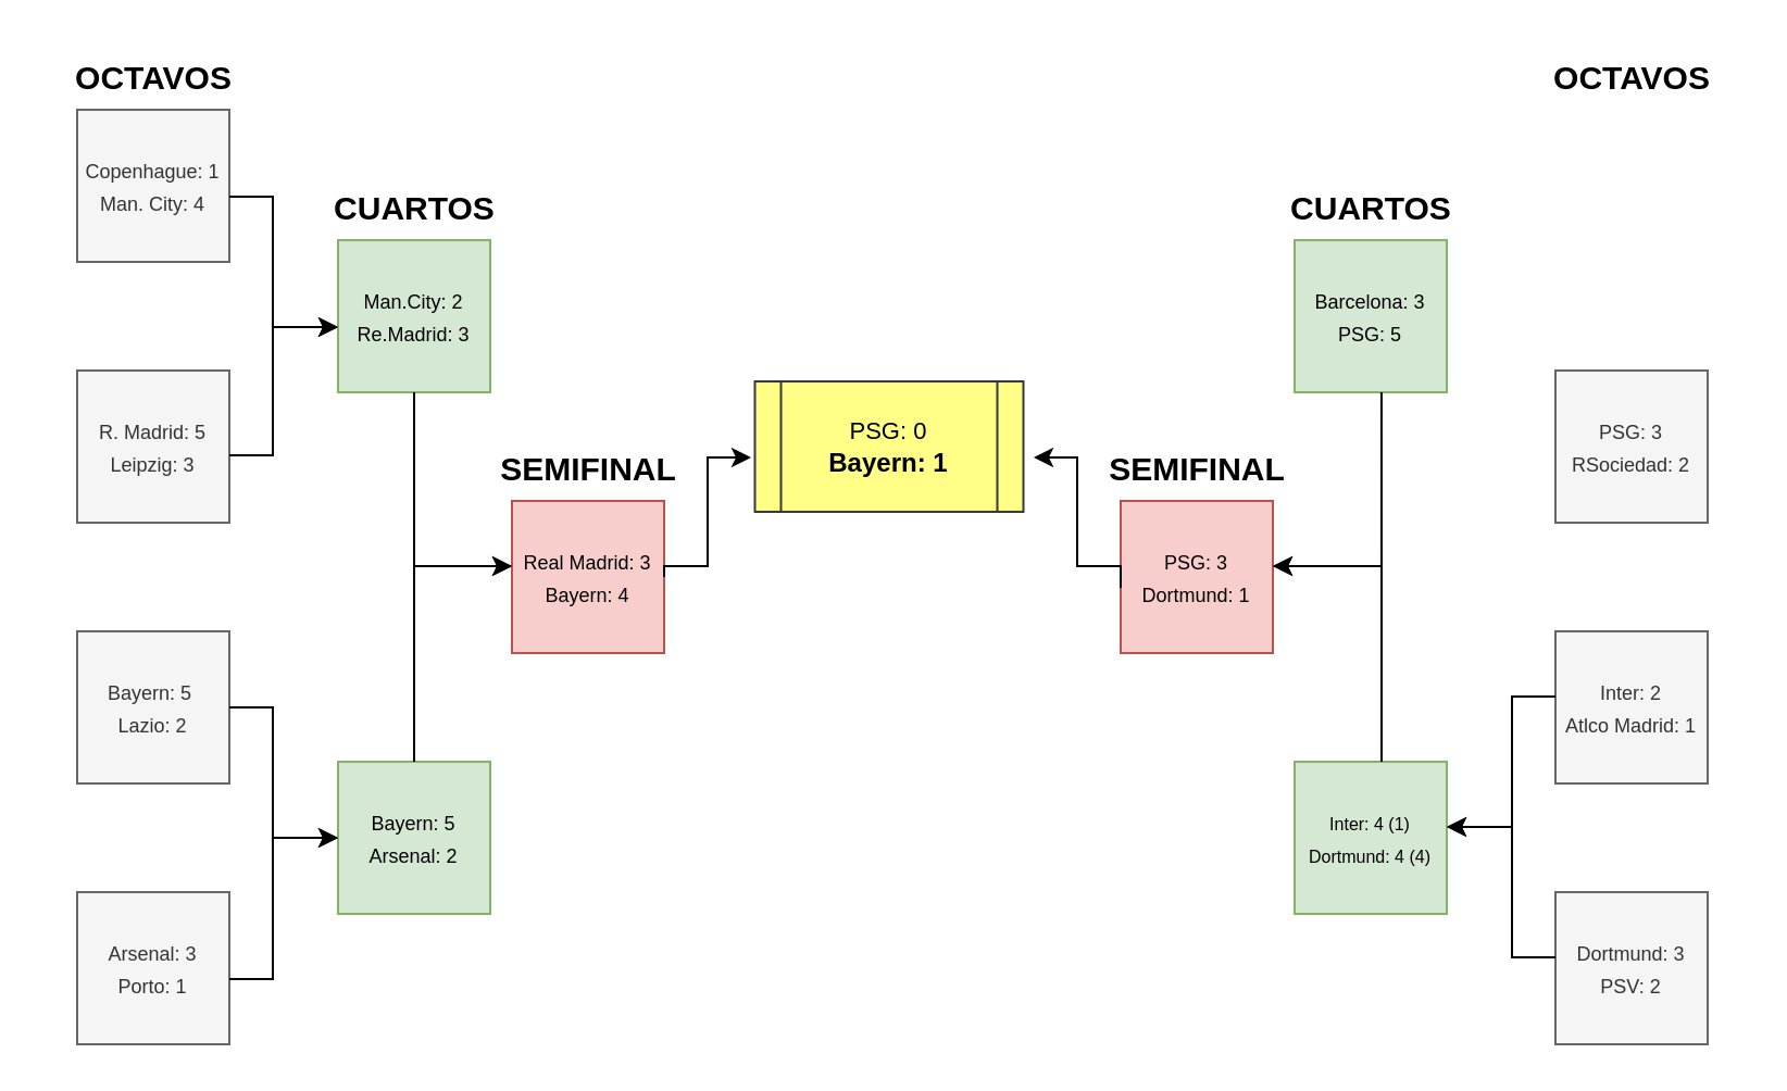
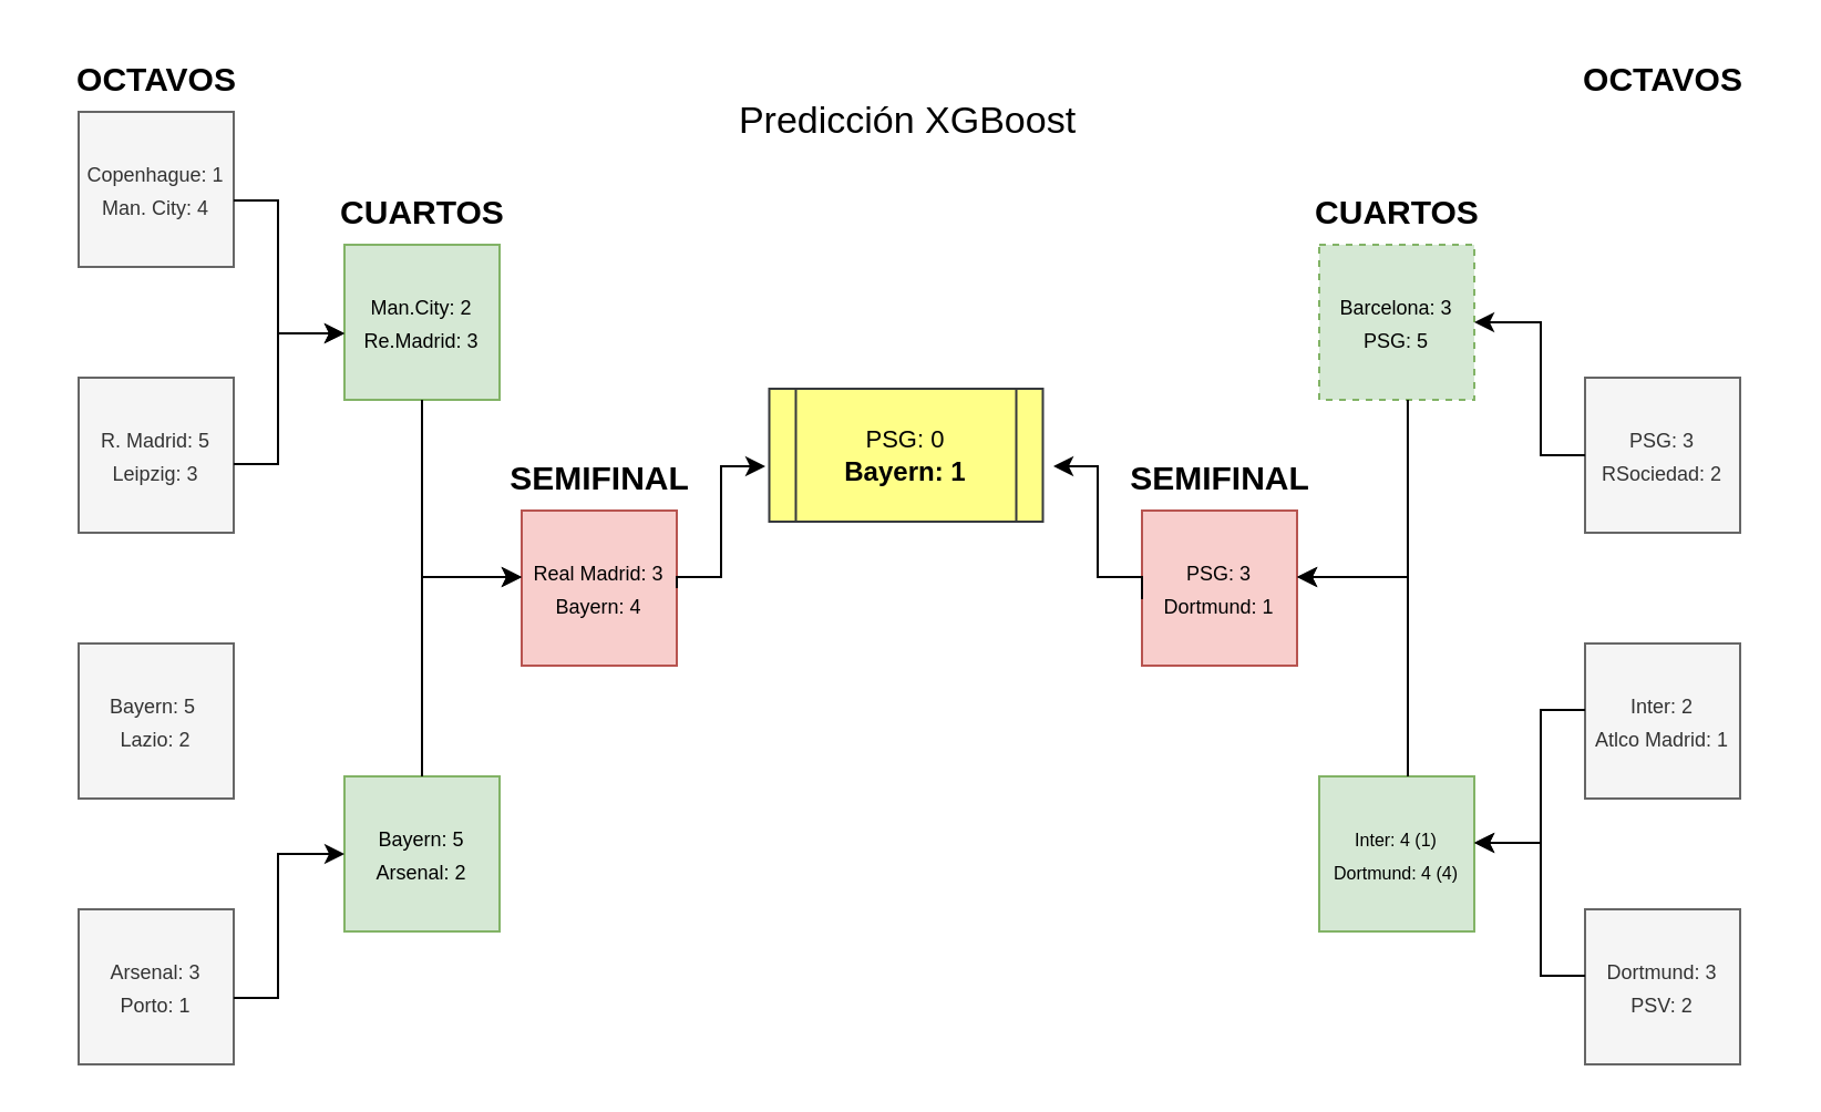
  <mxCell id="0" />
  <mxCell id="1" parent="0" />
  <mxCell id="2" value="&lt;font style=&quot;font-size: 9px;&quot;&gt;Copenhague: 1&lt;br&gt;Man. City: 4&lt;/font&gt;" style="whiteSpace=wrap;html=1;aspect=fixed;fillColor=#f5f5f5;fontColor=#333333;strokeColor=#666666;" parent="1" vertex="1"><mxGeometry x="35" y="50" width="70" height="70" as="geometry" /></mxCell>
  <mxCell id="3" value="&lt;font style=&quot;font-size: 9px;&quot;&gt;R. Madrid: 5&lt;br&gt;Leipzig: 3&lt;/font&gt;" style="whiteSpace=wrap;html=1;aspect=fixed;fillColor=#f5f5f5;fontColor=#333333;strokeColor=#666666;" parent="1" vertex="1"><mxGeometry x="35" y="170" width="70" height="70" as="geometry" /></mxCell>
  <mxCell id="4" value="&lt;font style=&quot;font-size: 9px;&quot;&gt;Bayern: 5&amp;nbsp;&lt;br&gt;Lazio: 2&lt;/font&gt;" style="whiteSpace=wrap;html=1;aspect=fixed;fillColor=#f5f5f5;fontColor=#333333;strokeColor=#666666;" parent="1" vertex="1"><mxGeometry x="35" y="290" width="70" height="70" as="geometry" /></mxCell>
  <mxCell id="5" value="&lt;font style=&quot;font-size: 9px;&quot;&gt;Arsenal: 3&lt;br&gt;Porto: 1&lt;/font&gt;" style="whiteSpace=wrap;html=1;aspect=fixed;fillColor=#f5f5f5;fontColor=#333333;strokeColor=#666666;" parent="1" vertex="1"><mxGeometry x="35" y="410" width="70" height="70" as="geometry" /></mxCell>
  <mxCell id="6" value="&lt;font style=&quot;font-size: 9px;&quot;&gt;Dortmund: 3&lt;br&gt;PSV: 2&lt;/font&gt;" style="whiteSpace=wrap;html=1;aspect=fixed;fillColor=#f5f5f5;fontColor=#333333;strokeColor=#666666;" parent="1" vertex="1"><mxGeometry x="715" y="410" width="70" height="70" as="geometry" /></mxCell>
  <mxCell id="7" value="&lt;font style=&quot;font-size: 9px;&quot;&gt;Inter: 2&lt;br&gt;Atlco Madrid: 1&lt;/font&gt;" style="whiteSpace=wrap;html=1;aspect=fixed;fillColor=#f5f5f5;fontColor=#333333;strokeColor=#666666;" parent="1" vertex="1"><mxGeometry x="715" y="290" width="70" height="70" as="geometry" /></mxCell>
  <mxCell id="8" value="&lt;font style=&quot;font-size: 9px;&quot;&gt;PSG: 3&lt;br&gt;RSociedad: 2&lt;/font&gt;" style="whiteSpace=wrap;html=1;aspect=fixed;fillColor=#f5f5f5;fontColor=#333333;strokeColor=#666666;" parent="1" vertex="1"><mxGeometry x="715" y="170" width="70" height="70" as="geometry" /></mxCell>
  <mxCell id="9" value="&lt;font style=&quot;font-size: 9px;&quot;&gt;Man.City: 2&lt;br&gt;Re.Madrid: 3&lt;/font&gt;" style="whiteSpace=wrap;html=1;aspect=fixed;fillColor=#d5e8d4;strokeColor=#82b366;" parent="1" vertex="1"><mxGeometry x="155" y="110" width="70" height="70" as="geometry" /></mxCell>
  <mxCell id="10" value="&lt;font style=&quot;font-size: 9px;&quot;&gt;Bayern: 5&lt;br&gt;Arsenal: 2&lt;/font&gt;" style="whiteSpace=wrap;html=1;aspect=fixed;fillColor=#d5e8d4;strokeColor=#82b366;" parent="1" vertex="1"><mxGeometry x="155" y="350" width="70" height="70" as="geometry" /></mxCell>
- <mxCell id="11" value="&lt;font style=&quot;font-size: 9px;&quot;&gt;Barcelona: 3&lt;br&gt;PSG: 5&lt;/font&gt;" style="whiteSpace=wrap;html=1;aspect=fixed;fillColor=#d5e8d4;strokeColor=#82b366;" parent="1" vertex="1"><mxGeometry x="595" y="110" width="70" height="70" as="geometry" /></mxCell>
+ <mxCell id="11" value="&lt;font style=&quot;font-size: 9px;&quot;&gt;Barcelona: 3&lt;br&gt;PSG: 5&lt;/font&gt;" style="whiteSpace=wrap;html=1;aspect=fixed;fillColor=#d5e8d4;strokeColor=#82b366;dashed=1;" parent="1" vertex="1"><mxGeometry x="595" y="110" width="70" height="70" as="geometry" /></mxCell>
  <mxCell id="12" value="&lt;font style=&quot;font-size: 8px;&quot;&gt;Inter: 4 (1)&lt;br&gt;Dortmund: 4 (4)&lt;/font&gt;" style="whiteSpace=wrap;html=1;aspect=fixed;fillColor=#d5e8d4;strokeColor=#82b366;" parent="1" vertex="1"><mxGeometry x="595" y="350" width="70" height="70" as="geometry" /></mxCell>
  <mxCell id="13" value="&lt;font style=&quot;font-size: 9px;&quot;&gt;Real Madrid: 3&lt;br&gt;Bayern: 4&lt;/font&gt;" style="whiteSpace=wrap;html=1;aspect=fixed;fillColor=#f8cecc;strokeColor=#b85450;fillStyle=auto;" parent="1" vertex="1"><mxGeometry x="235" y="230" width="70" height="70" as="geometry" /></mxCell>
  <mxCell id="14" value="&lt;font style=&quot;font-size: 9px;&quot;&gt;PSG: 3&lt;br&gt;Dortmund: 1&lt;/font&gt;" style="whiteSpace=wrap;html=1;aspect=fixed;fillColor=#f8cecc;strokeColor=#b85450;" parent="1" vertex="1"><mxGeometry x="515" y="230" width="70" height="70" as="geometry" /></mxCell>
  <mxCell id="15" value="&lt;font style=&quot;&quot;&gt;&lt;span style=&quot;font-size: 11px;&quot;&gt;PSG: 0&lt;/span&gt;&lt;br&gt;&lt;b style=&quot;&quot;&gt;&lt;font style=&quot;font-size: 12px;&quot;&gt;Bayern: 1&lt;/font&gt;&lt;/b&gt;&lt;/font&gt;" style="shape=process;whiteSpace=wrap;html=1;backgroundOutline=1;fillColor=#ffff88;strokeColor=#36393d;" parent="1" vertex="1"><mxGeometry x="346.75" y="175" width="123.5" height="60" as="geometry" /></mxCell>
- <mxCell id="16" value="" style="endArrow=classic;html=1;rounded=0;edgeStyle=orthogonalEdgeStyle;entryX=0;entryY=0.5;entryDx=0;entryDy=0;exitX=1;exitY=0.5;exitDx=0;exitDy=0;" parent="1" source="4" target="10" edge="1"><mxGeometry width="50" height="50" relative="1" as="geometry"><mxPoint x="105" y="340" as="sourcePoint" /><mxPoint x="155" y="290" as="targetPoint" /><Array as="points"><mxPoint x="125" y="325" /><mxPoint x="125" y="385" /></Array></mxGeometry></mxCell>
  <mxCell id="17" value="" style="endArrow=classic;html=1;rounded=0;edgeStyle=orthogonalEdgeStyle;exitX=1;exitY=0.5;exitDx=0;exitDy=0;" parent="1" target="10" edge="1"><mxGeometry width="50" height="50" relative="1" as="geometry"><mxPoint x="105" y="450" as="sourcePoint" /><mxPoint x="155" y="395" as="targetPoint" /><Array as="points"><mxPoint x="125" y="450" /><mxPoint x="125" y="385" /></Array></mxGeometry></mxCell>
  <mxCell id="18" value="" style="endArrow=classic;html=1;rounded=0;edgeStyle=orthogonalEdgeStyle;" parent="1" edge="1"><mxGeometry width="50" height="50" relative="1" as="geometry"><mxPoint x="105" y="209" as="sourcePoint" /><mxPoint x="155" y="150" as="targetPoint" /><Array as="points"><mxPoint x="125" y="209" /><mxPoint x="125" y="150" /><mxPoint x="155" y="150" /></Array></mxGeometry></mxCell>
  <mxCell id="19" value="" style="endArrow=classic;html=1;rounded=0;edgeStyle=orthogonalEdgeStyle;entryX=0;entryY=0.5;entryDx=0;entryDy=0;exitX=1;exitY=0.5;exitDx=0;exitDy=0;" parent="1" edge="1"><mxGeometry width="50" height="50" relative="1" as="geometry"><mxPoint x="105" y="90" as="sourcePoint" /><mxPoint x="155" y="150" as="targetPoint" /><Array as="points"><mxPoint x="125" y="90" /><mxPoint x="125" y="150" /></Array></mxGeometry></mxCell>
  <mxCell id="20" value="" style="endArrow=classic;html=1;rounded=0;edgeStyle=orthogonalEdgeStyle;" parent="1" source="9" target="13" edge="1"><mxGeometry width="50" height="50" relative="1" as="geometry"><mxPoint x="125" y="345" as="sourcePoint" /><mxPoint x="175" y="405" as="targetPoint" /><Array as="points"><mxPoint x="190" y="260" /></Array></mxGeometry></mxCell>
  <mxCell id="21" value="" style="endArrow=classic;html=1;rounded=0;edgeStyle=orthogonalEdgeStyle;exitX=0.5;exitY=0;exitDx=0;exitDy=0;" parent="1" source="10" edge="1"><mxGeometry width="50" height="50" relative="1" as="geometry"><mxPoint x="200" y="190" as="sourcePoint" /><mxPoint x="235" y="260" as="targetPoint" /><Array as="points"><mxPoint x="190" y="260" /></Array></mxGeometry></mxCell>
  <mxCell id="22" value="" style="endArrow=classic;html=1;rounded=0;edgeStyle=orthogonalEdgeStyle;exitX=0.5;exitY=0;exitDx=0;exitDy=0;" parent="1" edge="1"><mxGeometry width="50" height="50" relative="1" as="geometry"><mxPoint x="635" y="350" as="sourcePoint" /><mxPoint x="585" y="260" as="targetPoint" /><Array as="points"><mxPoint x="635" y="260" /><mxPoint x="586" y="260" /></Array></mxGeometry></mxCell>
  <mxCell id="23" value="" style="endArrow=classic;html=1;rounded=0;edgeStyle=orthogonalEdgeStyle;exitX=0.571;exitY=1;exitDx=0;exitDy=0;exitPerimeter=0;" parent="1" source="11" edge="1"><mxGeometry width="50" height="50" relative="1" as="geometry"><mxPoint x="645" y="360" as="sourcePoint" /><mxPoint x="585" y="260" as="targetPoint" /><Array as="points"><mxPoint x="635" y="260" /></Array></mxGeometry></mxCell>
  <mxCell id="24" value="" style="endArrow=classic;html=1;rounded=0;edgeStyle=orthogonalEdgeStyle;entryX=1;entryY=0.5;entryDx=0;entryDy=0;exitX=0;exitY=0.5;exitDx=0;exitDy=0;" parent="1" edge="1"><mxGeometry width="50" height="50" relative="1" as="geometry"><mxPoint x="715" y="320" as="sourcePoint" /><mxPoint x="665" y="380" as="targetPoint" /><Array as="points"><mxPoint x="695" y="320" /><mxPoint x="695" y="380" /></Array></mxGeometry></mxCell>
+ <mxCell id="25" value="" style="endArrow=classic;html=1;rounded=0;edgeStyle=orthogonalEdgeStyle;entryX=1;entryY=0.5;entryDx=0;entryDy=0;exitX=0;exitY=0.5;exitDx=0;exitDy=0;" parent="1" source="8" target="11" edge="1"><mxGeometry width="50" height="50" relative="1" as="geometry"><mxPoint x="725" y="95" as="sourcePoint" /><mxPoint x="675" y="155" as="targetPoint" /><Array as="points"><mxPoint x="695" y="205" /><mxPoint x="695" y="145" /></Array></mxGeometry></mxCell>
  <mxCell id="26" value="" style="endArrow=classic;html=1;rounded=0;edgeStyle=orthogonalEdgeStyle;entryX=1;entryY=0.5;entryDx=0;entryDy=0;exitX=0;exitY=0.5;exitDx=0;exitDy=0;" parent="1" edge="1"><mxGeometry width="50" height="50" relative="1" as="geometry"><mxPoint x="715" y="440" as="sourcePoint" /><mxPoint x="665" y="380" as="targetPoint" /><Array as="points"><mxPoint x="695" y="440" /><mxPoint x="695" y="380" /></Array></mxGeometry></mxCell>
  <mxCell id="27" value="" style="endArrow=classic;html=1;rounded=0;edgeStyle=orthogonalEdgeStyle;exitX=0;exitY=0.5;exitDx=0;exitDy=0;" parent="1" edge="1"><mxGeometry width="50" height="50" relative="1" as="geometry"><mxPoint x="515" y="270.05" as="sourcePoint" /><mxPoint x="475" y="210" as="targetPoint" /><Array as="points"><mxPoint x="515" y="260" /><mxPoint x="495" y="260" /><mxPoint x="495" y="210" /></Array></mxGeometry></mxCell>
  <mxCell id="28" value="" style="endArrow=classic;html=1;rounded=0;edgeStyle=orthogonalEdgeStyle;exitX=1;exitY=0.5;exitDx=0;exitDy=0;" parent="1" source="13" edge="1"><mxGeometry width="50" height="50" relative="1" as="geometry"><mxPoint x="335" y="260.05" as="sourcePoint" /><mxPoint x="345" y="210" as="targetPoint" /><Array as="points"><mxPoint x="305" y="260" /><mxPoint x="325" y="260" /><mxPoint x="325" y="210" /><mxPoint x="345" y="210" /></Array></mxGeometry></mxCell>
  <mxCell id="29" value="&lt;b&gt;&lt;font style=&quot;font-size: 15px;&quot;&gt;OCTAVOS&lt;/font&gt;&lt;/b&gt;" style="text;html=1;align=center;verticalAlign=middle;resizable=0;points=[];autosize=1;strokeColor=none;fillColor=none;" parent="1" vertex="1"><mxGeometry x="20" y="20" width="100" height="30" as="geometry" /></mxCell>
  <mxCell id="30" value="&lt;b&gt;&lt;font style=&quot;font-size: 15px;&quot;&gt;CUARTOS&lt;/font&gt;&lt;/b&gt;" style="text;html=1;align=center;verticalAlign=middle;resizable=0;points=[];autosize=1;strokeColor=none;fillColor=none;" parent="1" vertex="1"><mxGeometry x="140" y="80" width="100" height="30" as="geometry" /></mxCell>
  <mxCell id="31" value="&lt;span&gt;&lt;font style=&quot;font-size: 15px;&quot;&gt;SEMIFINAL&lt;/font&gt;&lt;/span&gt;" style="text;html=1;align=center;verticalAlign=middle;resizable=0;points=[];autosize=1;strokeColor=none;fillColor=none;fontStyle=1" parent="1" vertex="1"><mxGeometry x="220" y="200" width="100" height="30" as="geometry" /></mxCell>
  <mxCell id="32" value="&lt;b&gt;&lt;font style=&quot;font-size: 15px;&quot;&gt;OCTAVOS&lt;/font&gt;&lt;/b&gt;" style="text;html=1;align=center;verticalAlign=middle;resizable=0;points=[];autosize=1;strokeColor=none;fillColor=none;" parent="1" vertex="1"><mxGeometry x="700" y="20" width="100" height="30" as="geometry" /></mxCell>
  <mxCell id="33" value="&lt;b&gt;&lt;font style=&quot;font-size: 15px;&quot;&gt;CUARTOS&lt;/font&gt;&lt;/b&gt;" style="text;html=1;align=center;verticalAlign=middle;resizable=0;points=[];autosize=1;strokeColor=none;fillColor=none;" parent="1" vertex="1"><mxGeometry x="580" y="80" width="100" height="30" as="geometry" /></mxCell>
  <mxCell id="34" value="&lt;span&gt;&lt;font style=&quot;font-size: 15px;&quot;&gt;SEMIFINAL&lt;/font&gt;&lt;/span&gt;" style="text;html=1;align=center;verticalAlign=middle;resizable=0;points=[];autosize=1;strokeColor=none;fillColor=none;fontStyle=1" parent="1" vertex="1"><mxGeometry x="500" y="200" width="100" height="30" as="geometry" /></mxCell>
+ <mxCell id="35" value="Predicción XGBoost" style="text;html=1;align=center;verticalAlign=middle;resizable=0;points=[];autosize=1;strokeColor=none;fillColor=none;fontSize=17;" parent="1" vertex="1"><mxGeometry x="318.5" y="40" width="180" height="30" as="geometry" /></mxCell>
